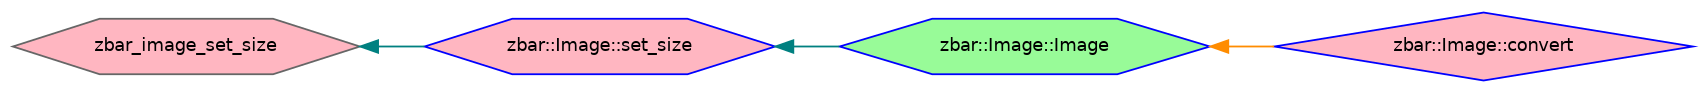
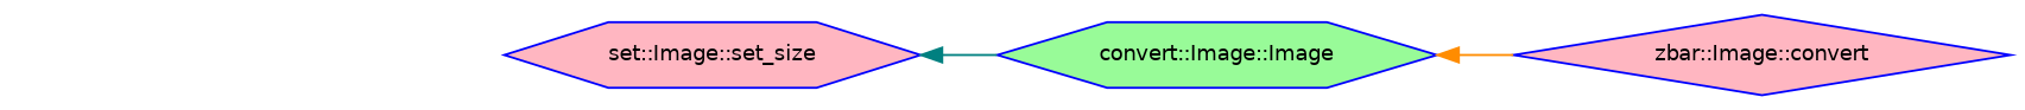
  digraph {
    rankdir=LR
    node [color=blue fillcolor=lightpink fontname=Helvetica fontsize=10 shape=hexagon style=filled]
    edge [color=teal dir=back fontname=Helvetica fontsize=10 labelfontname=Helvetica labelfontsize=10 style=solid]
-   n1 [color=gray40 fontcolor=black height=0.2 label=zbar_image_set_size width=0.4]
-   n2 [height=0.2 label="zbar::Image::set_size" width=0.4]
-   n3 [fillcolor=palegreen height=0.2 label="zbar::Image::Image" width=0.4]
+   n2 [height=0.2 label="set::Image::set_size" width=0.4]
+   n3 [fillcolor=palegreen height=0.2 label="convert::Image::Image" width=0.4]
    n4 [height=0.2 label="zbar::Image::convert" shape=diamond width=0.4]
-   n1 -> n2
    n2 -> n3
    n3 -> n4 [color=darkorange]
  }
